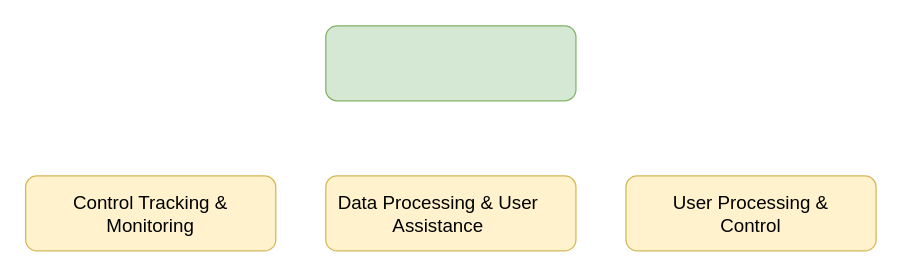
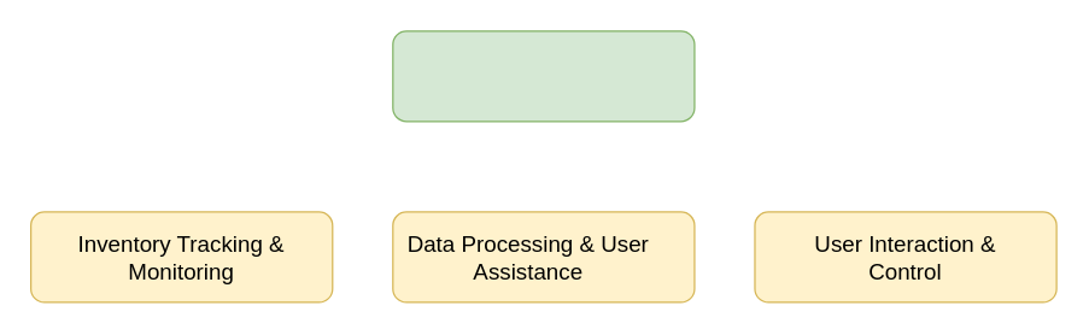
  <mxCell id="0" />
  <mxCell id="1" parent="0" />
  <mxCell id="2" value="" style="rounded=1;whiteSpace=wrap;html=1;fillColor=#d5e8d4;strokeColor=#82b366;" vertex="1" parent="1"><mxGeometry x="260" y="20" width="200" height="60" as="geometry" /></mxCell>
  <mxCell id="3" value="" style="rounded=1;whiteSpace=wrap;html=1;fillColor=#fff2cc;strokeColor=#d6b656;" vertex="1" parent="1"><mxGeometry x="20" y="140" width="200" height="60" as="geometry" /></mxCell>
  <mxCell id="4" value="" style="rounded=1;whiteSpace=wrap;html=1;fillColor=#fff2cc;strokeColor=#d6b656;" vertex="1" parent="1"><mxGeometry x="260" y="140" width="200" height="60" as="geometry" /></mxCell>
  <mxCell id="5" value="" style="rounded=1;whiteSpace=wrap;html=1;fillColor=#fff2cc;strokeColor=#d6b656;" vertex="1" parent="1"><mxGeometry x="500" y="140" width="200" height="60" as="geometry" /></mxCell>
- <mxCell id="6" value="Control Tracking &amp; Monitoring" style="text;whiteSpace=wrap;verticalAlign=middle;align=center;fontSize=15;" vertex="1" parent="1"><mxGeometry x="35" y="150" width="170" height="40" as="geometry" /></mxCell>
+ <mxCell id="6" value="Inventory Tracking &amp; Monitoring" style="text;whiteSpace=wrap;verticalAlign=middle;align=center;fontSize=15;" vertex="1" parent="1"><mxGeometry x="35" y="150" width="170" height="40" as="geometry" /></mxCell>
  <mxCell id="7" value="Data Processing &amp; User Assistance" style="text;whiteSpace=wrap;verticalAlign=middle;align=center;fontSize=15;" vertex="1" parent="1"><mxGeometry x="265" y="150" width="170" height="40" as="geometry" /></mxCell>
- <mxCell id="8" value="User Processing &amp; Control" style="text;whiteSpace=wrap;verticalAlign=middle;align=center;fontSize=15;" vertex="1" parent="1"><mxGeometry x="515" y="150" width="170" height="40" as="geometry" /></mxCell>
+ <mxCell id="8" value="User Interaction &amp; Control" style="text;whiteSpace=wrap;verticalAlign=middle;align=center;fontSize=15;" vertex="1" parent="1"><mxGeometry x="515" y="150" width="170" height="40" as="geometry" /></mxCell>
